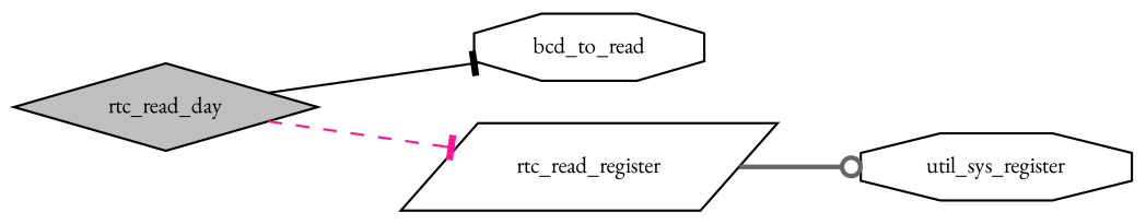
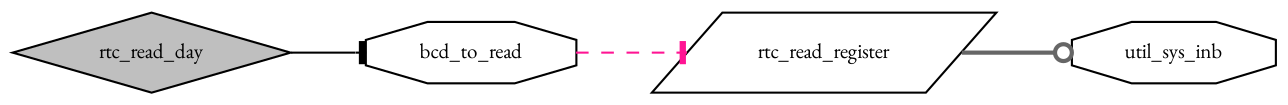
  digraph {
    fontname="EB Garamond"
    rankdir=LR
    node [color=black fillcolor=white fontname="EB Garamond" fontsize=10 shape=octagon style=filled]
    edge [arrowhead=tee fontname="EB Garamond" fontsize=10 labelfontname=Helvetica labelfontsize=10]
    n1 [fillcolor=grey75 fontcolor=black height=0.2 label=rtc_read_day shape=diamond width=0.4]
    n2 [height=0.2 label=bcd_to_read width=0.4]
    n3 [height=0.2 label=rtc_read_register shape=parallelogram width=0.4]
-   n4 [height=0.2 label=util_sys_register width=0.4]
+   n4 [height=0.2 label=util_sys_inb width=0.4]
    n1 -> n2 [color=black style=solid]
-   n1 -> n3 [color=deeppink style=dashed]
+   n2 -> n3 [color=deeppink style=dashed]
    n3 -> n4 [arrowhead=odot color=gray40 style=bold]
  }
